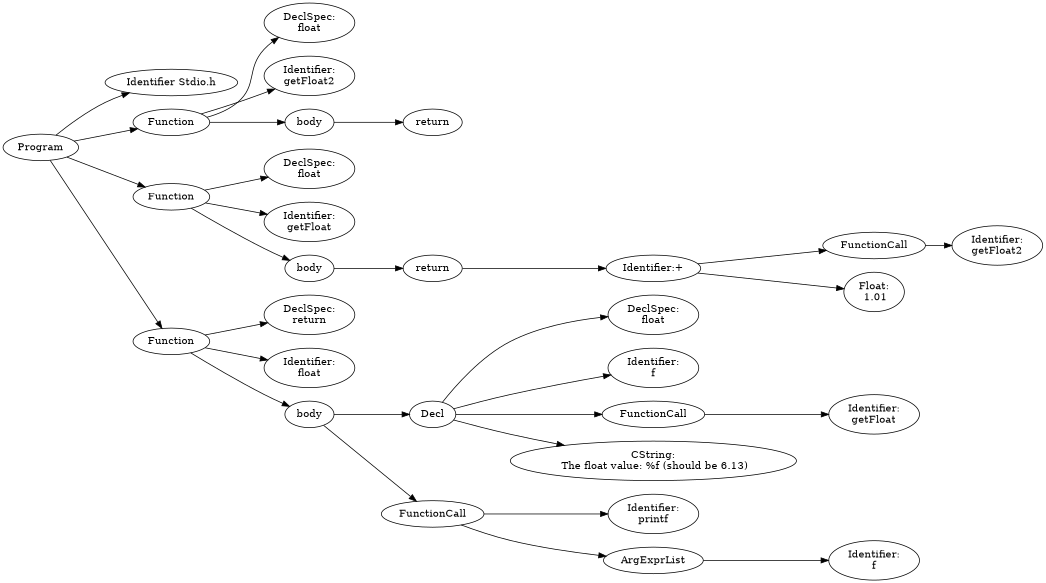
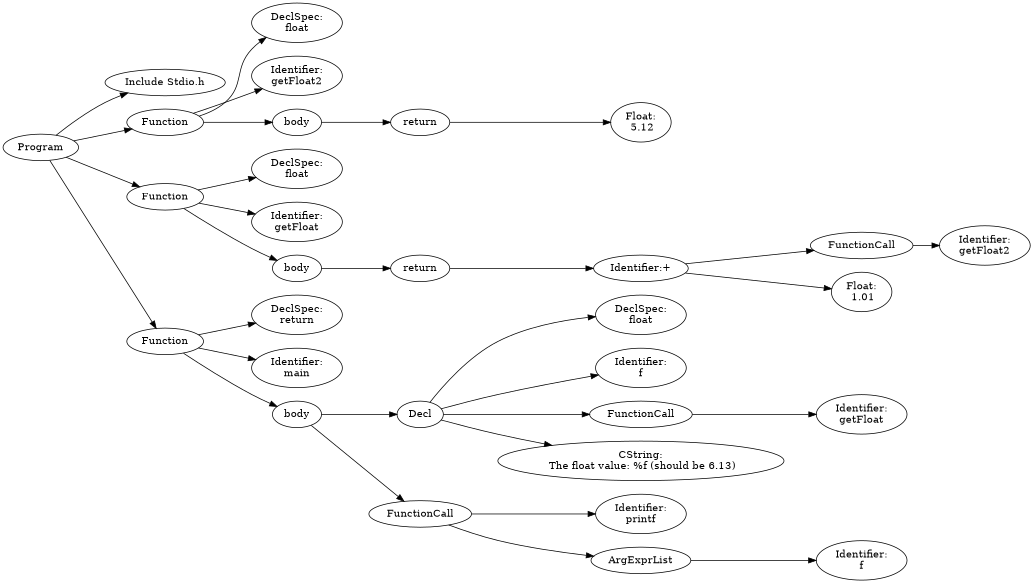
  digraph {
    rankdir=LR
    n1 [label=Program]
-   n2 [label="Identifier Stdio.h"]
+   n2 [label="Include Stdio.h"]
    n3 [label=Function]
    n4 [label=Function]
    n5 [label=Function]
    n6 [label="DeclSpec:\nfloat"]
    n7 [label="Identifier:\ngetFloat2"]
    n8 [label=body]
    n9 [label="DeclSpec:\nfloat"]
    n10 [label="Identifier:\ngetFloat"]
    n11 [label=body]
    n12 [label="DeclSpec:\nreturn"]
-   n13 [label="Identifier:\nfloat"]
+   n13 [label="Identifier:\nmain"]
    n14 [label=body]
    n15 [label=return]
+   n16 [label="Float:\n 5.12"]
    n17 [label=return]
    n18 [label="Identifier:+"]
    n19 [label=FunctionCall]
    n20 [label="Float:\n 1.01"]
    n21 [label="Identifier:\ngetFloat2"]
    n22 [label=Decl]
    n23 [label=FunctionCall]
    n24 [label="DeclSpec:\nfloat"]
    n25 [label="Identifier:\nf"]
    n26 [label=FunctionCall]
    n27 [label="CString:\n The float value: %f (should be 6.13)\n"]
    n28 [label="Identifier:\nprintf"]
    n29 [label=ArgExprList]
    n30 [label="Identifier:\ngetFloat"]
    n31 [label="Identifier:\nf"]
    n1 -> n2
    n1 -> n3
    n1 -> n4
    n1 -> n5
    n3 -> n6
    n3 -> n7
    n3 -> n8
    n4 -> n9
    n4 -> n10
    n4 -> n11
    n5 -> n12
    n5 -> n13
    n5 -> n14
    n8 -> n15
    n11 -> n17
    n14 -> n22
    n14 -> n23
+   n15 -> n16
    n17 -> n18
    n18 -> n19
    n18 -> n20
    n19 -> n21
    n22 -> n24
    n22 -> n25
    n22 -> n26
    n22 -> n27
    n23 -> n28
    n23 -> n29
    n26 -> n30
    n29 -> n31
  }
